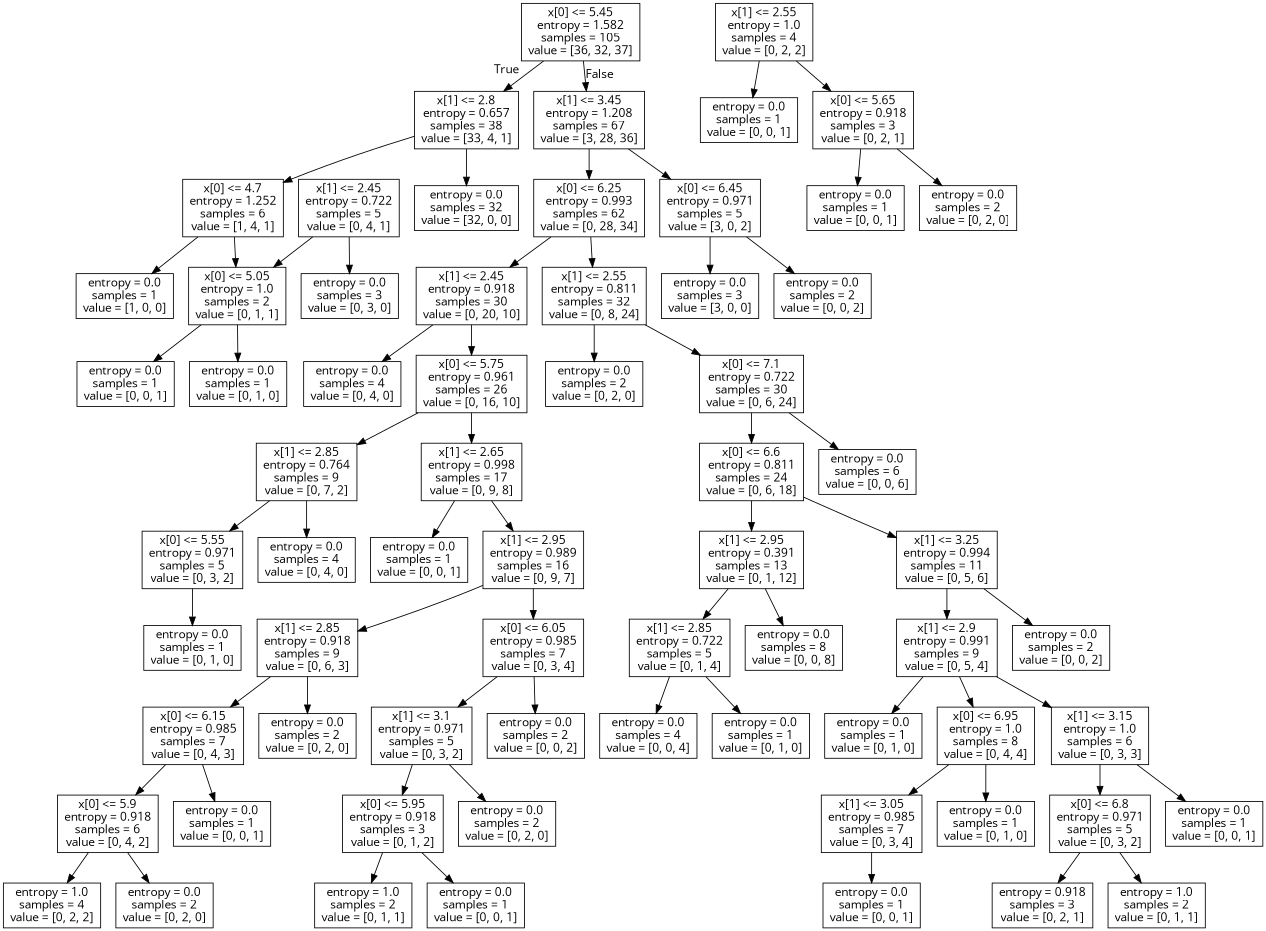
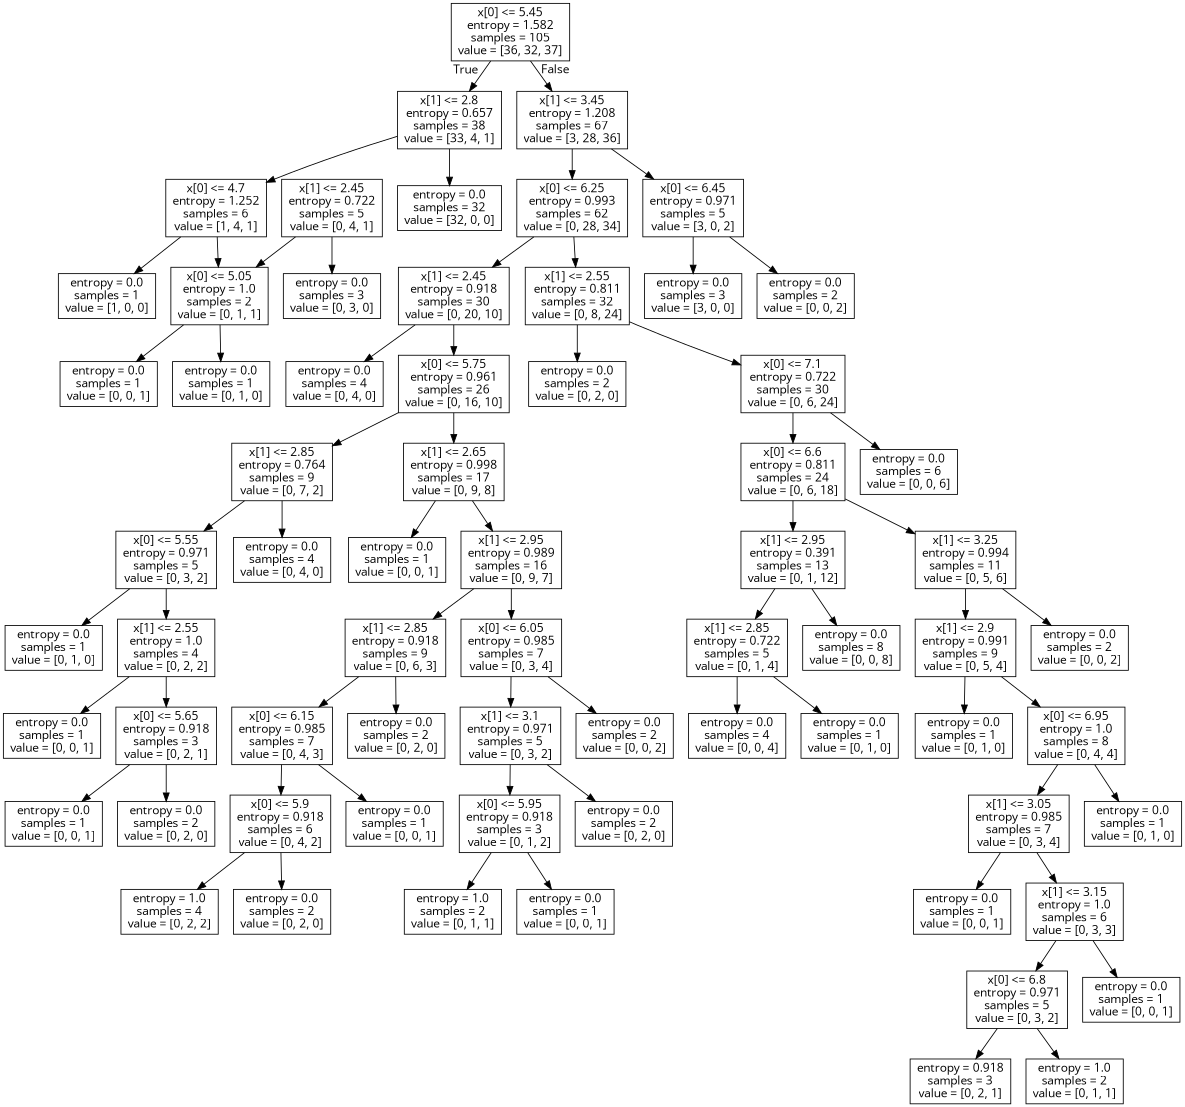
  digraph {
    fontname="Open Sans"
    node [fontname="Open Sans" shape=box]
    edge [fontname="Open Sans"]
    n1 [label="x[0] <= 5.45\nentropy = 1.582\nsamples = 105\nvalue = [36, 32, 37]"]
    n2 [label="x[1] <= 2.8\nentropy = 0.657\nsamples = 38\nvalue = [33, 4, 1]"]
    n3 [label="x[1] <= 3.45\nentropy = 1.208\nsamples = 67\nvalue = [3, 28, 36]"]
    n4 [label="x[0] <= 4.7\nentropy = 1.252\nsamples = 6\nvalue = [1, 4, 1]"]
    n5 [label="entropy = 0.0\nsamples = 32\nvalue = [32, 0, 0]"]
    n6 [label="x[0] <= 6.25\nentropy = 0.993\nsamples = 62\nvalue = [0, 28, 34]"]
    n7 [label="x[0] <= 6.45\nentropy = 0.971\nsamples = 5\nvalue = [3, 0, 2]"]
    n8 [label="entropy = 0.0\nsamples = 1\nvalue = [1, 0, 0]"]
    n9 [label="x[0] <= 5.05\nentropy = 1.0\nsamples = 2\nvalue = [0, 1, 1]"]
    n10 [label="x[1] <= 2.45\nentropy = 0.722\nsamples = 5\nvalue = [0, 4, 1]"]
    n11 [label="entropy = 0.0\nsamples = 3\nvalue = [0, 3, 0]"]
    n12 [label="entropy = 0.0\nsamples = 1\nvalue = [0, 0, 1]"]
    n13 [label="entropy = 0.0\nsamples = 1\nvalue = [0, 1, 0]"]
    n14 [label="x[1] <= 2.45\nentropy = 0.918\nsamples = 30\nvalue = [0, 20, 10]"]
    n15 [label="x[1] <= 2.55\nentropy = 0.811\nsamples = 32\nvalue = [0, 8, 24]"]
    n16 [label="entropy = 0.0\nsamples = 3\nvalue = [3, 0, 0]"]
    n17 [label="entropy = 0.0\nsamples = 2\nvalue = [0, 0, 2]"]
    n18 [label="entropy = 0.0\nsamples = 4\nvalue = [0, 4, 0]"]
    n19 [label="x[0] <= 5.75\nentropy = 0.961\nsamples = 26\nvalue = [0, 16, 10]"]
    n20 [label="entropy = 0.0\nsamples = 2\nvalue = [0, 2, 0]"]
    n21 [label="x[0] <= 7.1\nentropy = 0.722\nsamples = 30\nvalue = [0, 6, 24]"]
    n22 [label="x[1] <= 2.85\nentropy = 0.764\nsamples = 9\nvalue = [0, 7, 2]"]
    n23 [label="x[1] <= 2.65\nentropy = 0.998\nsamples = 17\nvalue = [0, 9, 8]"]
    n24 [label="x[0] <= 5.55\nentropy = 0.971\nsamples = 5\nvalue = [0, 3, 2]"]
    n25 [label="entropy = 0.0\nsamples = 4\nvalue = [0, 4, 0]"]
    n26 [label="entropy = 0.0\nsamples = 1\nvalue = [0, 0, 1]"]
    n27 [label="x[1] <= 2.95\nentropy = 0.989\nsamples = 16\nvalue = [0, 9, 7]"]
    n28 [label="entropy = 0.0\nsamples = 1\nvalue = [0, 1, 0]"]
    n29 [label="x[1] <= 2.55\nentropy = 1.0\nsamples = 4\nvalue = [0, 2, 2]"]
    n30 [label="entropy = 0.0\nsamples = 1\nvalue = [0, 0, 1]"]
    n31 [label="x[0] <= 5.65\nentropy = 0.918\nsamples = 3\nvalue = [0, 2, 1]"]
    n32 [label="entropy = 0.0\nsamples = 1\nvalue = [0, 0, 1]"]
    n33 [label="entropy = 0.0\nsamples = 2\nvalue = [0, 2, 0]"]
    n34 [label="x[1] <= 2.85\nentropy = 0.918\nsamples = 9\nvalue = [0, 6, 3]"]
    n35 [label="x[0] <= 6.05\nentropy = 0.985\nsamples = 7\nvalue = [0, 3, 4]"]
    n36 [label="x[0] <= 6.15\nentropy = 0.985\nsamples = 7\nvalue = [0, 4, 3]"]
    n37 [label="entropy = 0.0\nsamples = 2\nvalue = [0, 2, 0]"]
    n38 [label="x[1] <= 3.1\nentropy = 0.971\nsamples = 5\nvalue = [0, 3, 2]"]
    n39 [label="entropy = 0.0\nsamples = 2\nvalue = [0, 0, 2]"]
    n40 [label="x[0] <= 5.9\nentropy = 0.918\nsamples = 6\nvalue = [0, 4, 2]"]
    n41 [label="entropy = 0.0\nsamples = 1\nvalue = [0, 0, 1]"]
    n42 [label="entropy = 1.0\nsamples = 4\nvalue = [0, 2, 2]"]
    n43 [label="entropy = 0.0\nsamples = 2\nvalue = [0, 2, 0]"]
    n44 [label="x[0] <= 5.95\nentropy = 0.918\nsamples = 3\nvalue = [0, 1, 2]"]
    n45 [label="entropy = 0.0\nsamples = 2\nvalue = [0, 2, 0]"]
    n46 [label="entropy = 1.0\nsamples = 2\nvalue = [0, 1, 1]"]
    n47 [label="entropy = 0.0\nsamples = 1\nvalue = [0, 0, 1]"]
    n48 [label="x[0] <= 6.6\nentropy = 0.811\nsamples = 24\nvalue = [0, 6, 18]"]
    n49 [label="entropy = 0.0\nsamples = 6\nvalue = [0, 0, 6]"]
    n50 [label="x[1] <= 2.95\nentropy = 0.391\nsamples = 13\nvalue = [0, 1, 12]"]
    n51 [label="x[1] <= 3.25\nentropy = 0.994\nsamples = 11\nvalue = [0, 5, 6]"]
    n52 [label="x[1] <= 2.85\nentropy = 0.722\nsamples = 5\nvalue = [0, 1, 4]"]
    n53 [label="entropy = 0.0\nsamples = 8\nvalue = [0, 0, 8]"]
    n54 [label="x[1] <= 2.9\nentropy = 0.991\nsamples = 9\nvalue = [0, 5, 4]"]
    n55 [label="entropy = 0.0\nsamples = 2\nvalue = [0, 0, 2]"]
    n56 [label="entropy = 0.0\nsamples = 4\nvalue = [0, 0, 4]"]
    n57 [label="entropy = 0.0\nsamples = 1\nvalue = [0, 1, 0]"]
    n58 [label="entropy = 0.0\nsamples = 1\nvalue = [0, 1, 0]"]
    n59 [label="x[0] <= 6.95\nentropy = 1.0\nsamples = 8\nvalue = [0, 4, 4]"]
    n60 [label="x[1] <= 3.05\nentropy = 0.985\nsamples = 7\nvalue = [0, 3, 4]"]
    n61 [label="entropy = 0.0\nsamples = 1\nvalue = [0, 1, 0]"]
    n62 [label="entropy = 0.0\nsamples = 1\nvalue = [0, 0, 1]"]
    n63 [label="x[1] <= 3.15\nentropy = 1.0\nsamples = 6\nvalue = [0, 3, 3]"]
    n64 [label="x[0] <= 6.8\nentropy = 0.971\nsamples = 5\nvalue = [0, 3, 2]"]
    n65 [label="entropy = 0.0\nsamples = 1\nvalue = [0, 0, 1]"]
    n66 [label="entropy = 0.918\nsamples = 3\nvalue = [0, 2, 1]"]
    n67 [label="entropy = 1.0\nsamples = 2\nvalue = [0, 1, 1]"]
    n1 -> n2 [headlabel=True labelangle=45 labeldistance=2.5]
    n1 -> n3 [headlabel=False labelangle=-45 labeldistance=2.5]
    n2 -> n4
    n2 -> n5
    n3 -> n6
    n3 -> n7
    n4 -> n8
    n4 -> n9
    n6 -> n14
    n6 -> n15
    n7 -> n16
    n7 -> n17
    n9 -> n12
    n9 -> n13
    n10 -> n9
    n10 -> n11
    n14 -> n18
    n14 -> n19
    n15 -> n20
    n15 -> n21
    n19 -> n22
    n19 -> n23
    n21 -> n48
    n21 -> n49
    n22 -> n24
    n22 -> n25
    n23 -> n26
    n23 -> n27
    n24 -> n28
+   n24 -> n29
    n27 -> n34
    n27 -> n35
    n29 -> n30
    n29 -> n31
    n31 -> n32
    n31 -> n33
    n34 -> n36
    n34 -> n37
    n35 -> n38
    n35 -> n39
    n36 -> n40
    n36 -> n41
    n38 -> n44
    n38 -> n45
    n40 -> n42
    n40 -> n43
    n44 -> n46
    n44 -> n47
    n48 -> n50
    n48 -> n51
    n50 -> n52
    n50 -> n53
    n51 -> n54
    n51 -> n55
    n52 -> n56
    n52 -> n57
    n54 -> n58
    n54 -> n59
    n59 -> n60
    n59 -> n61
    n60 -> n62
-   n54 -> n63
+   n60 -> n63
    n63 -> n64
    n63 -> n65
    n64 -> n66
    n64 -> n67
  }
